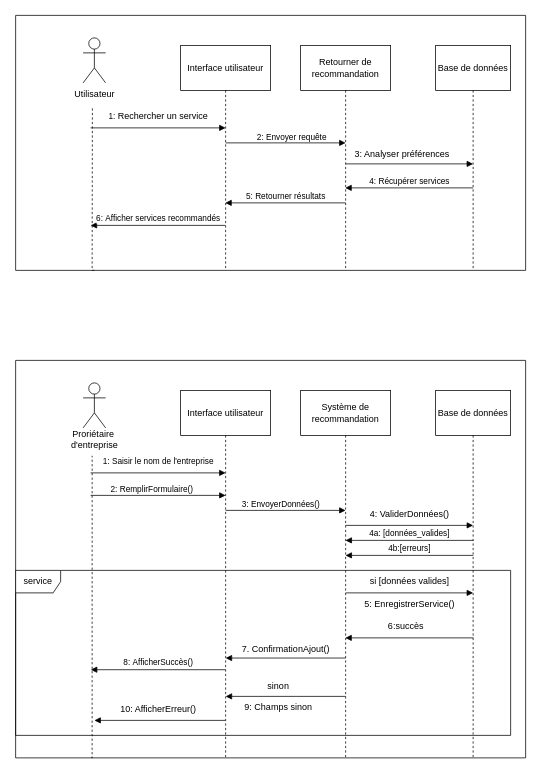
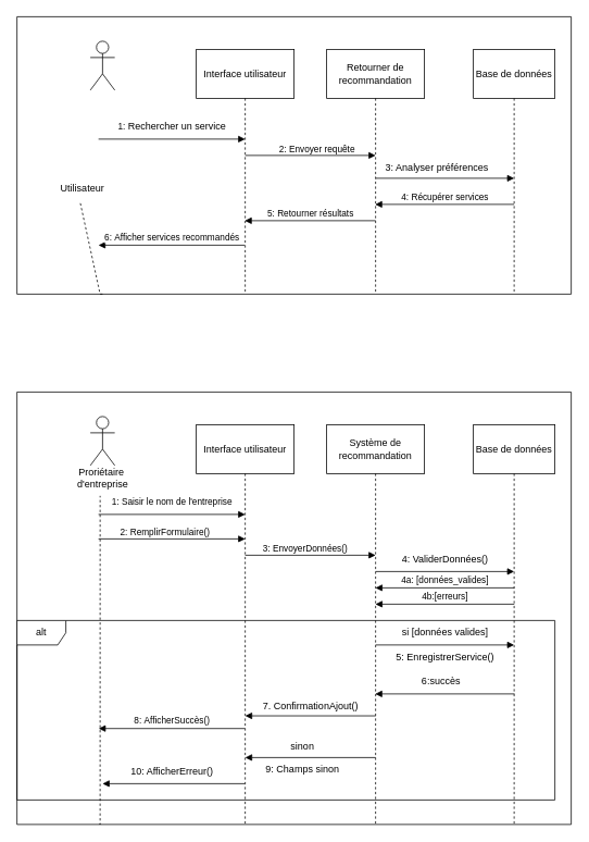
  <mxCell id="0" />
  <mxCell id="1" parent="0" />
  <mxCell id="2" value="" style="swimlane;startSize=0;" parent="1" vertex="1"><mxGeometry x="20" y="480" width="680" height="530" as="geometry"><mxRectangle x="80" y="30" width="50" height="40" as="alternateBounds" /></mxGeometry></mxCell>
  <mxCell id="3" value="Proriétaire&amp;nbsp;&lt;div&gt;d'entreprise&lt;/div&gt;" style="text;html=1;align=center;verticalAlign=middle;resizable=0;points=[];autosize=1;strokeColor=none;fillColor=none;" parent="2" vertex="1"><mxGeometry x="60" y="85" width="90" height="40" as="geometry" /></mxCell>
  <mxCell id="4" value="" style="endArrow=none;dashed=1;html=1;rounded=0;entryX=0.467;entryY=1.056;entryDx=0;entryDy=0;entryPerimeter=0;exitX=0.149;exitY=0.998;exitDx=0;exitDy=0;exitPerimeter=0;" parent="2" target="3" edge="1" source="2"><mxGeometry width="50" height="50" relative="1" as="geometry"><mxPoint x="105" y="340" as="sourcePoint" /><mxPoint x="223.22" y="150" as="targetPoint" /><Array as="points"><mxPoint x="102" y="530" /></Array></mxGeometry></mxCell>
  <mxCell id="5" value="" style="shape=umlActor;verticalLabelPosition=bottom;verticalAlign=top;html=1;outlineConnect=0;" parent="2" vertex="1"><mxGeometry x="90" y="30" width="30" height="60" as="geometry" /></mxCell>
  <mxCell id="6" value="" style="endArrow=block;endFill=1;html=1;edgeStyle=orthogonalEdgeStyle;align=left;verticalAlign=top;rounded=0;" edge="1" parent="2"><mxGeometry x="-1" relative="1" as="geometry"><mxPoint x="280" y="200" as="sourcePoint" /><mxPoint x="440" y="200" as="targetPoint" /></mxGeometry></mxCell>
  <mxCell id="7" value="3:&amp;nbsp;EnvoyerDonnées()" style="edgeLabel;resizable=0;html=1;align=left;verticalAlign=bottom;" connectable="0" vertex="1" parent="6"><mxGeometry x="-1" relative="1" as="geometry"><mxPoint x="20" as="offset" /></mxGeometry></mxCell>
  <mxCell id="8" value="4a:&amp;nbsp;&lt;span style=&quot;background-color: light-dark(#ffffff, var(--ge-dark-color, #121212)); color: light-dark(rgb(0, 0, 0), rgb(255, 255, 255));&quot;&gt;[données_valides]&lt;/span&gt;" style="html=1;verticalAlign=bottom;endArrow=block;curved=0;rounded=0;" edge="1" parent="2"><mxGeometry relative="1" as="geometry"><mxPoint x="610.18" y="240" as="sourcePoint" /><mxPoint x="439.81" y="240" as="targetPoint" /></mxGeometry></mxCell>
  <mxCell id="9" value="8:&amp;nbsp;AfficherSuccès()" style="html=1;verticalAlign=bottom;endArrow=block;curved=0;rounded=0;" edge="1" parent="2"><mxGeometry relative="1" as="geometry"><mxPoint x="279.75" y="412.44" as="sourcePoint" /><mxPoint x="100.25" y="412.44" as="targetPoint" /></mxGeometry></mxCell>
  <mxCell id="10" value="" style="html=1;verticalAlign=bottom;endArrow=block;curved=0;rounded=0;" edge="1" parent="2"><mxGeometry relative="1" as="geometry"><mxPoint x="610.45" y="370" as="sourcePoint" /><mxPoint x="439.548" y="370" as="targetPoint" /></mxGeometry></mxCell>
  <mxCell id="11" value="Système de recommandation" style="shape=umlLifeline;perimeter=lifelinePerimeter;whiteSpace=wrap;html=1;container=1;dropTarget=0;collapsible=0;recursiveResize=0;outlineConnect=0;portConstraint=eastwest;newEdgeStyle={&quot;curved&quot;:0,&quot;rounded&quot;:0};size=60;" parent="2" vertex="1"><mxGeometry x="380" y="40" width="120" height="490" as="geometry" /></mxCell>
  <mxCell id="12" value="Interface utilisateur" style="shape=umlLifeline;perimeter=lifelinePerimeter;whiteSpace=wrap;html=1;container=1;dropTarget=0;collapsible=0;recursiveResize=0;outlineConnect=0;portConstraint=eastwest;newEdgeStyle={&quot;curved&quot;:0,&quot;rounded&quot;:0};size=60;" parent="2" vertex="1"><mxGeometry x="220" y="40" width="120" height="490" as="geometry" /></mxCell>
  <mxCell id="13" value="Base de données" style="shape=umlLifeline;perimeter=lifelinePerimeter;whiteSpace=wrap;html=1;container=1;dropTarget=0;collapsible=0;recursiveResize=0;outlineConnect=0;portConstraint=eastwest;newEdgeStyle={&quot;curved&quot;:0,&quot;rounded&quot;:0};size=60;" vertex="1" parent="2"><mxGeometry x="560" y="40" width="100" height="490" as="geometry" /></mxCell>
  <mxCell id="14" value="" style="endArrow=block;endFill=1;html=1;edgeStyle=orthogonalEdgeStyle;align=left;verticalAlign=top;rounded=0;" edge="1" parent="2"><mxGeometry x="-1" relative="1" as="geometry"><mxPoint x="100" y="150" as="sourcePoint" /><mxPoint x="280" y="150" as="targetPoint" /></mxGeometry></mxCell>
  <mxCell id="15" value="&lt;span style=&quot;font-size: 11px; text-align: left; background-color: rgb(255, 255, 255);&quot;&gt;1: Saisir le nom de l'entreprise&lt;/span&gt;" style="text;html=1;align=center;verticalAlign=middle;resizable=0;points=[];autosize=1;strokeColor=none;fillColor=none;" vertex="1" parent="2"><mxGeometry x="105" y="120" width="170" height="30" as="geometry" /></mxCell>
  <mxCell id="16" value="4:&amp;nbsp;ValiderDonnées()" style="text;html=1;align=center;verticalAlign=middle;resizable=0;points=[];autosize=1;strokeColor=none;fillColor=none;" vertex="1" parent="2"><mxGeometry x="460" y="190" width="130" height="30" as="geometry" /></mxCell>
  <mxCell id="17" value="" style="endArrow=block;endFill=1;html=1;edgeStyle=orthogonalEdgeStyle;align=left;verticalAlign=top;rounded=0;entryX=0.5;entryY=0.183;entryDx=0;entryDy=0;entryPerimeter=0;" edge="1" parent="2"><mxGeometry x="-1" relative="1" as="geometry"><mxPoint x="440" y="220" as="sourcePoint" /><mxPoint x="610" y="220" as="targetPoint" /></mxGeometry></mxCell>
  <mxCell id="18" value="" style="endArrow=block;endFill=1;html=1;edgeStyle=orthogonalEdgeStyle;align=left;verticalAlign=top;rounded=0;" edge="1" parent="2"><mxGeometry x="-1" relative="1" as="geometry"><mxPoint x="100" y="180" as="sourcePoint" /><mxPoint x="280" y="180" as="targetPoint" /></mxGeometry></mxCell>
  <mxCell id="19" value="2: RemplirFormulaire()" style="edgeLabel;resizable=0;html=1;align=left;verticalAlign=bottom;" connectable="0" vertex="1" parent="18"><mxGeometry x="-1" relative="1" as="geometry"><mxPoint x="25" as="offset" /></mxGeometry></mxCell>
  <mxCell id="20" value="4b:[erreurs]" style="html=1;verticalAlign=bottom;endArrow=block;curved=0;rounded=0;" edge="1" parent="2"><mxGeometry relative="1" as="geometry"><mxPoint x="610.18" y="260" as="sourcePoint" /><mxPoint x="439.81" y="260" as="targetPoint" /></mxGeometry></mxCell>
- <mxCell id="21" value="service" style="shape=umlFrame;whiteSpace=wrap;html=1;pointerEvents=0;" vertex="1" parent="2"><mxGeometry y="280" width="660" height="220" as="geometry" /></mxCell>
+ <mxCell id="21" value="alt" style="shape=umlFrame;whiteSpace=wrap;html=1;pointerEvents=0;" vertex="1" parent="2"><mxGeometry y="280" width="660" height="220" as="geometry" /></mxCell>
  <mxCell id="22" value="5: EnregistrerService()" style="text;html=1;align=center;verticalAlign=middle;resizable=0;points=[];autosize=1;strokeColor=none;fillColor=none;" vertex="1" parent="2"><mxGeometry x="455" y="310" width="140" height="30" as="geometry" /></mxCell>
  <mxCell id="23" value="6:succès" style="text;html=1;align=center;verticalAlign=middle;resizable=0;points=[];autosize=1;strokeColor=none;fillColor=none;" vertex="1" parent="2"><mxGeometry x="485" y="340" width="70" height="30" as="geometry" /></mxCell>
  <mxCell id="24" value="" style="endArrow=block;endFill=1;html=1;edgeStyle=orthogonalEdgeStyle;align=left;verticalAlign=top;rounded=0;entryX=0.5;entryY=0.183;entryDx=0;entryDy=0;entryPerimeter=0;" edge="1" parent="2"><mxGeometry x="-1" relative="1" as="geometry"><mxPoint x="440" y="310" as="sourcePoint" /><mxPoint x="610" y="310" as="targetPoint" /></mxGeometry></mxCell>
  <mxCell id="25" value="7. ConfirmationAjout()" style="text;html=1;align=center;verticalAlign=middle;resizable=0;points=[];autosize=1;strokeColor=none;fillColor=none;" vertex="1" parent="2"><mxGeometry x="290" y="370" width="140" height="30" as="geometry" /></mxCell>
  <mxCell id="26" value="" style="html=1;verticalAlign=bottom;endArrow=block;curved=0;rounded=0;" edge="1" parent="2"><mxGeometry relative="1" as="geometry"><mxPoint x="440" y="396.89" as="sourcePoint" /><mxPoint x="280" y="396.89" as="targetPoint" /></mxGeometry></mxCell>
  <mxCell id="27" value="sinon" style="text;html=1;align=center;verticalAlign=middle;resizable=0;points=[];autosize=1;strokeColor=none;fillColor=none;" vertex="1" parent="2"><mxGeometry x="325" y="420" width="50" height="30" as="geometry" /></mxCell>
  <mxCell id="28" value="" style="html=1;verticalAlign=bottom;endArrow=block;curved=0;rounded=0;" edge="1" parent="2"><mxGeometry relative="1" as="geometry"><mxPoint x="279.5" y="480" as="sourcePoint" /><mxPoint x="105" y="480" as="targetPoint" /></mxGeometry></mxCell>
  <mxCell id="29" value="10: AfficherErreur()" style="text;html=1;align=center;verticalAlign=middle;resizable=0;points=[];autosize=1;strokeColor=none;fillColor=none;" vertex="1" parent="2"><mxGeometry x="130" y="450" width="120" height="30" as="geometry" /></mxCell>
  <mxCell id="30" value="si [données valides]" style="text;html=1;align=center;verticalAlign=middle;resizable=0;points=[];autosize=1;strokeColor=none;fillColor=none;" vertex="1" parent="2"><mxGeometry x="460" y="280" width="130" height="30" as="geometry" /></mxCell>
  <mxCell id="31" value="" style="swimlane;startSize=0;" vertex="1" parent="1"><mxGeometry x="20" y="20" width="680" height="340" as="geometry"><mxRectangle x="80" y="30" width="50" height="40" as="alternateBounds" /></mxGeometry></mxCell>
- <mxCell id="32" value="Utilisateur" style="text;html=1;align=center;verticalAlign=middle;resizable=0;points=[];autosize=1;strokeColor=none;fillColor=none;" vertex="1" parent="31"><mxGeometry x="65" y="90" width="80" height="30" as="geometry" /></mxCell>
+ <mxCell id="32" value="Utilisateur" style="text;html=1;align=center;verticalAlign=middle;resizable=0;points=[];autosize=1;strokeColor=none;fillColor=none;" vertex="1" parent="31"><mxGeometry x="40" y="195" width="80" height="30" as="geometry" /></mxCell>
  <mxCell id="33" value="" style="endArrow=none;dashed=1;html=1;rounded=0;entryX=0.467;entryY=1.056;entryDx=0;entryDy=0;entryPerimeter=0;" edge="1" parent="31" target="32"><mxGeometry width="50" height="50" relative="1" as="geometry"><mxPoint x="105" y="340" as="sourcePoint" /><mxPoint x="223.22" y="150" as="targetPoint" /><Array as="points"><mxPoint x="102" y="340" /></Array></mxGeometry></mxCell>
  <mxCell id="34" value="" style="shape=umlActor;verticalLabelPosition=bottom;verticalAlign=top;html=1;outlineConnect=0;" vertex="1" parent="31"><mxGeometry x="90" y="30" width="30" height="60" as="geometry" /></mxCell>
  <mxCell id="35" value="" style="endArrow=block;endFill=1;html=1;edgeStyle=orthogonalEdgeStyle;align=left;verticalAlign=top;rounded=0;" edge="1" parent="31"><mxGeometry x="-1" relative="1" as="geometry"><mxPoint x="280" y="170" as="sourcePoint" /><mxPoint x="440" y="170" as="targetPoint" /></mxGeometry></mxCell>
  <mxCell id="36" value="2:&amp;nbsp;&lt;span style=&quot;background-color: light-dark(#ffffff, var(--ge-dark-color, #121212)); color: light-dark(rgb(0, 0, 0), rgb(255, 255, 255));&quot;&gt;Envoyer requête&lt;/span&gt;" style="edgeLabel;resizable=0;html=1;align=left;verticalAlign=bottom;" connectable="0" vertex="1" parent="35"><mxGeometry x="-1" relative="1" as="geometry"><mxPoint x="40" as="offset" /></mxGeometry></mxCell>
  <mxCell id="37" value="4:&amp;nbsp;&lt;span style=&quot;background-color: light-dark(#ffffff, var(--ge-dark-color, #121212)); color: light-dark(rgb(0, 0, 0), rgb(255, 255, 255));&quot;&gt;Récupérer services&lt;/span&gt;" style="html=1;verticalAlign=bottom;endArrow=block;curved=0;rounded=0;" edge="1" parent="31" target="40"><mxGeometry relative="1" as="geometry"><mxPoint x="610" y="230" as="sourcePoint" /><mxPoint x="469.999" y="230" as="targetPoint" /></mxGeometry></mxCell>
  <mxCell id="38" value="6:&amp;nbsp;&lt;span style=&quot;background-color: light-dark(#ffffff, var(--ge-dark-color, #121212)); color: light-dark(rgb(0, 0, 0), rgb(255, 255, 255));&quot;&gt;Afficher services recommandés&lt;/span&gt;" style="html=1;verticalAlign=bottom;endArrow=block;curved=0;rounded=0;" edge="1" parent="31" source="41"><mxGeometry relative="1" as="geometry"><mxPoint x="310" y="280" as="sourcePoint" /><mxPoint x="100" y="280" as="targetPoint" /></mxGeometry></mxCell>
  <mxCell id="39" value="5:&amp;nbsp;&lt;span style=&quot;background-color: light-dark(#ffffff, var(--ge-dark-color, #121212)); color: light-dark(rgb(0, 0, 0), rgb(255, 255, 255));&quot;&gt;Retourner résultats&lt;/span&gt;" style="html=1;verticalAlign=bottom;endArrow=block;curved=0;rounded=0;" edge="1" parent="31" target="41"><mxGeometry relative="1" as="geometry"><mxPoint x="440" y="250" as="sourcePoint" /><mxPoint x="300" y="253" as="targetPoint" /></mxGeometry></mxCell>
  <mxCell id="40" value="Retourner de recommandation" style="shape=umlLifeline;perimeter=lifelinePerimeter;whiteSpace=wrap;html=1;container=1;dropTarget=0;collapsible=0;recursiveResize=0;outlineConnect=0;portConstraint=eastwest;newEdgeStyle={&quot;curved&quot;:0,&quot;rounded&quot;:0};size=60;" vertex="1" parent="31"><mxGeometry x="380" y="40" width="120" height="300" as="geometry" /></mxCell>
  <mxCell id="41" value="Interface utilisateur" style="shape=umlLifeline;perimeter=lifelinePerimeter;whiteSpace=wrap;html=1;container=1;dropTarget=0;collapsible=0;recursiveResize=0;outlineConnect=0;portConstraint=eastwest;newEdgeStyle={&quot;curved&quot;:0,&quot;rounded&quot;:0};size=60;" vertex="1" parent="31"><mxGeometry x="220" y="40" width="120" height="300" as="geometry" /></mxCell>
  <mxCell id="42" value="Base de données" style="shape=umlLifeline;perimeter=lifelinePerimeter;whiteSpace=wrap;html=1;container=1;dropTarget=0;collapsible=0;recursiveResize=0;outlineConnect=0;portConstraint=eastwest;newEdgeStyle={&quot;curved&quot;:0,&quot;rounded&quot;:0};size=60;" vertex="1" parent="31"><mxGeometry x="560" y="40" width="100" height="300" as="geometry" /></mxCell>
  <mxCell id="43" value="" style="endArrow=block;endFill=1;html=1;edgeStyle=orthogonalEdgeStyle;align=left;verticalAlign=top;rounded=0;" edge="1" parent="31"><mxGeometry x="-1" relative="1" as="geometry"><mxPoint x="100" y="150" as="sourcePoint" /><mxPoint x="280" y="150" as="targetPoint" /></mxGeometry></mxCell>
  <mxCell id="44" value="&lt;span style=&quot;font-size: 11px; text-align: left; background-color: rgb(255, 255, 255);&quot;&gt;1:&amp;nbsp;&lt;/span&gt;&lt;span style=&quot;background-color: transparent; color: light-dark(rgb(0, 0, 0), rgb(255, 255, 255));&quot;&gt;Rechercher un service&lt;/span&gt;" style="text;html=1;align=center;verticalAlign=middle;resizable=0;points=[];autosize=1;strokeColor=none;fillColor=none;" vertex="1" parent="31"><mxGeometry x="110" y="120" width="160" height="30" as="geometry" /></mxCell>
  <mxCell id="45" value="3: Analyser préférences" style="text;html=1;align=center;verticalAlign=middle;resizable=0;points=[];autosize=1;strokeColor=none;fillColor=none;" vertex="1" parent="31"><mxGeometry x="440" y="170" width="150" height="30" as="geometry" /></mxCell>
  <mxCell id="46" value="" style="endArrow=block;endFill=1;html=1;edgeStyle=orthogonalEdgeStyle;align=left;verticalAlign=top;rounded=0;entryX=0.5;entryY=0.183;entryDx=0;entryDy=0;entryPerimeter=0;" edge="1" parent="31"><mxGeometry x="-1" relative="1" as="geometry"><mxPoint x="440" y="198" as="sourcePoint" /><mxPoint x="610" y="198" as="targetPoint" /></mxGeometry></mxCell>
  <mxCell id="47" value="" style="html=1;verticalAlign=bottom;endArrow=block;curved=0;rounded=0;" edge="1" parent="1"><mxGeometry relative="1" as="geometry"><mxPoint x="460" y="928" as="sourcePoint" /><mxPoint x="300" y="928" as="targetPoint" /></mxGeometry></mxCell>
  <mxCell id="48" value="9: Champs sinon" style="text;html=1;align=center;verticalAlign=middle;resizable=0;points=[];autosize=1;strokeColor=none;fillColor=none;" vertex="1" parent="1"><mxGeometry x="305" y="928" width="130" height="30" as="geometry" /></mxCell>
